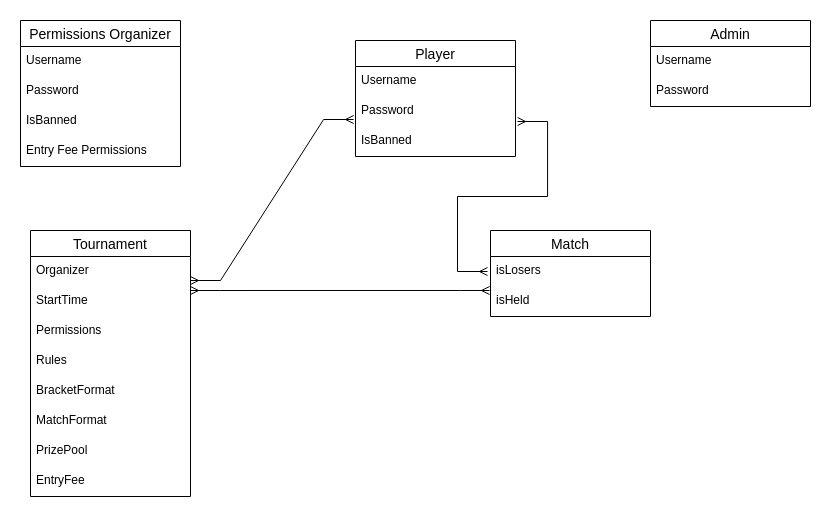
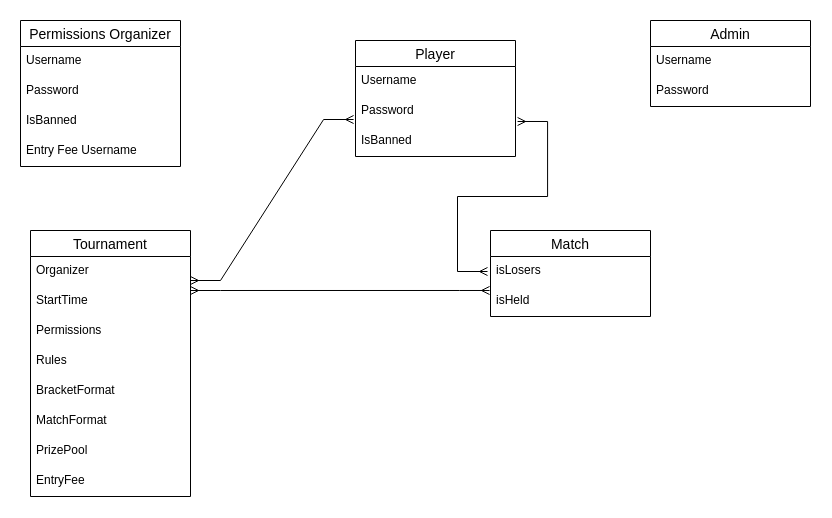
  <mxCell id="0" />
  <mxCell id="1" parent="0" />
  <mxCell id="2" value="" style="edgeStyle=entityRelationEdgeStyle;fontSize=12;html=1;endArrow=ERmany;startArrow=ERmany;rounded=0;exitX=1;exitY=0.5;exitDx=0;exitDy=0;entryX=-0.012;entryY=0.767;entryDx=0;entryDy=0;entryPerimeter=0;" parent="1" target="10" edge="1"><mxGeometry width="100" height="100" relative="1" as="geometry"><mxPoint x="190" y="280" as="sourcePoint" /><mxPoint x="250" y="190" as="targetPoint" /></mxGeometry></mxCell>
  <mxCell id="3" value="" style="edgeStyle=entityRelationEdgeStyle;fontSize=12;html=1;endArrow=ERmany;startArrow=ERmany;rounded=0;exitX=1.013;exitY=0.833;exitDx=0;exitDy=0;exitPerimeter=0;" parent="1" source="10" edge="1"><mxGeometry width="100" height="100" relative="1" as="geometry"><mxPoint x="420" y="194" as="sourcePoint" /><mxPoint x="487" y="271" as="targetPoint" /></mxGeometry></mxCell>
  <mxCell id="4" value="" style="edgeStyle=entityRelationEdgeStyle;fontSize=12;html=1;endArrow=ERmany;startArrow=ERmany;rounded=0;exitX=1;exitY=0.75;exitDx=0;exitDy=0;entryX=-0.006;entryY=0.133;entryDx=0;entryDy=0;entryPerimeter=0;" parent="1" target="7" edge="1"><mxGeometry width="100" height="100" relative="1" as="geometry"><mxPoint x="190" y="290" as="sourcePoint" /><mxPoint x="480" y="290" as="targetPoint" /></mxGeometry></mxCell>
  <mxCell id="5" value="Match" style="swimlane;fontStyle=0;childLayout=stackLayout;horizontal=1;startSize=26;horizontalStack=0;resizeParent=1;resizeParentMax=0;resizeLast=0;collapsible=1;marginBottom=0;align=center;fontSize=14;" vertex="1" parent="1"><mxGeometry x="490" y="230" width="160" height="86" as="geometry" /></mxCell>
  <mxCell id="6" value="isLosers" style="text;strokeColor=none;fillColor=none;spacingLeft=4;spacingRight=4;overflow=hidden;rotatable=0;points=[[0,0.5],[1,0.5]];portConstraint=eastwest;fontSize=12;whiteSpace=wrap;html=1;" vertex="1" parent="5"><mxGeometry y="26" width="160" height="30" as="geometry" /></mxCell>
  <mxCell id="7" value="isHeld" style="text;strokeColor=none;fillColor=none;spacingLeft=4;spacingRight=4;overflow=hidden;rotatable=0;points=[[0,0.5],[1,0.5]];portConstraint=eastwest;fontSize=12;whiteSpace=wrap;html=1;" vertex="1" parent="5"><mxGeometry y="56" width="160" height="30" as="geometry" /></mxCell>
  <mxCell id="8" value="Player" style="swimlane;fontStyle=0;childLayout=stackLayout;horizontal=1;startSize=26;horizontalStack=0;resizeParent=1;resizeParentMax=0;resizeLast=0;collapsible=1;marginBottom=0;align=center;fontSize=14;" vertex="1" parent="1"><mxGeometry x="355" y="40" width="160" height="116" as="geometry" /></mxCell>
  <mxCell id="9" value="Username" style="text;strokeColor=none;fillColor=none;spacingLeft=4;spacingRight=4;overflow=hidden;rotatable=0;points=[[0,0.5],[1,0.5]];portConstraint=eastwest;fontSize=12;whiteSpace=wrap;html=1;" vertex="1" parent="8"><mxGeometry y="26" width="160" height="30" as="geometry" /></mxCell>
  <mxCell id="10" value="Password" style="text;strokeColor=none;fillColor=none;spacingLeft=4;spacingRight=4;overflow=hidden;rotatable=0;points=[[0,0.5],[1,0.5]];portConstraint=eastwest;fontSize=12;whiteSpace=wrap;html=1;" vertex="1" parent="8"><mxGeometry y="56" width="160" height="30" as="geometry" /></mxCell>
  <mxCell id="11" value="IsBanned" style="text;strokeColor=none;fillColor=none;spacingLeft=4;spacingRight=4;overflow=hidden;rotatable=0;points=[[0,0.5],[1,0.5]];portConstraint=eastwest;fontSize=12;whiteSpace=wrap;html=1;" vertex="1" parent="8"><mxGeometry y="86" width="160" height="30" as="geometry" /></mxCell>
  <mxCell id="12" value="Admin" style="swimlane;fontStyle=0;childLayout=stackLayout;horizontal=1;startSize=26;horizontalStack=0;resizeParent=1;resizeParentMax=0;resizeLast=0;collapsible=1;marginBottom=0;align=center;fontSize=14;" vertex="1" parent="1"><mxGeometry x="650" y="20" width="160" height="86" as="geometry" /></mxCell>
  <mxCell id="13" value="Username" style="text;strokeColor=none;fillColor=none;spacingLeft=4;spacingRight=4;overflow=hidden;rotatable=0;points=[[0,0.5],[1,0.5]];portConstraint=eastwest;fontSize=12;whiteSpace=wrap;html=1;" vertex="1" parent="12"><mxGeometry y="26" width="160" height="30" as="geometry" /></mxCell>
  <mxCell id="14" value="Password" style="text;strokeColor=none;fillColor=none;spacingLeft=4;spacingRight=4;overflow=hidden;rotatable=0;points=[[0,0.5],[1,0.5]];portConstraint=eastwest;fontSize=12;whiteSpace=wrap;html=1;" vertex="1" parent="12"><mxGeometry y="56" width="160" height="30" as="geometry" /></mxCell>
  <mxCell id="15" value="Tournament" style="swimlane;fontStyle=0;childLayout=stackLayout;horizontal=1;startSize=26;horizontalStack=0;resizeParent=1;resizeParentMax=0;resizeLast=0;collapsible=1;marginBottom=0;align=center;fontSize=14;movable=1;resizable=1;rotatable=1;deletable=1;editable=1;locked=0;connectable=1;" vertex="1" parent="1"><mxGeometry x="30" y="230" width="160" height="266" as="geometry"><mxRectangle x="100" y="280" width="110" height="30" as="alternateBounds" /></mxGeometry></mxCell>
  <mxCell id="16" value="Organizer" style="text;strokeColor=none;fillColor=none;spacingLeft=4;spacingRight=4;overflow=hidden;rotatable=0;points=[[0,0.5],[1,0.5]];portConstraint=eastwest;fontSize=12;whiteSpace=wrap;html=1;" vertex="1" parent="15"><mxGeometry y="26" width="160" height="30" as="geometry" /></mxCell>
  <mxCell id="17" value="StartTime" style="text;strokeColor=none;fillColor=none;spacingLeft=4;spacingRight=4;overflow=hidden;rotatable=0;points=[[0,0.5],[1,0.5]];portConstraint=eastwest;fontSize=12;whiteSpace=wrap;html=1;" vertex="1" parent="15"><mxGeometry y="56" width="160" height="30" as="geometry" /></mxCell>
  <mxCell id="18" value="Permissions" style="text;strokeColor=none;fillColor=none;spacingLeft=4;spacingRight=4;overflow=hidden;rotatable=0;points=[[0,0.5],[1,0.5]];portConstraint=eastwest;fontSize=12;whiteSpace=wrap;html=1;" vertex="1" parent="15"><mxGeometry y="86" width="160" height="30" as="geometry" /></mxCell>
  <mxCell id="19" value="Rules" style="text;strokeColor=none;fillColor=none;spacingLeft=4;spacingRight=4;overflow=hidden;rotatable=0;points=[[0,0.5],[1,0.5]];portConstraint=eastwest;fontSize=12;whiteSpace=wrap;html=1;" vertex="1" parent="15"><mxGeometry y="116" width="160" height="30" as="geometry" /></mxCell>
  <mxCell id="20" value="BracketFormat" style="text;strokeColor=none;fillColor=none;spacingLeft=4;spacingRight=4;overflow=hidden;rotatable=0;points=[[0,0.5],[1,0.5]];portConstraint=eastwest;fontSize=12;whiteSpace=wrap;html=1;" vertex="1" parent="15"><mxGeometry y="146" width="160" height="30" as="geometry" /></mxCell>
  <mxCell id="21" value="MatchFormat" style="text;strokeColor=none;fillColor=none;spacingLeft=4;spacingRight=4;overflow=hidden;rotatable=0;points=[[0,0.5],[1,0.5]];portConstraint=eastwest;fontSize=12;whiteSpace=wrap;html=1;" vertex="1" parent="15"><mxGeometry y="176" width="160" height="30" as="geometry" /></mxCell>
  <mxCell id="22" value="PrizePool" style="text;strokeColor=none;fillColor=none;spacingLeft=4;spacingRight=4;overflow=hidden;rotatable=0;points=[[0,0.5],[1,0.5]];portConstraint=eastwest;fontSize=12;whiteSpace=wrap;html=1;" vertex="1" parent="15"><mxGeometry y="206" width="160" height="30" as="geometry" /></mxCell>
  <mxCell id="23" value="EntryFee" style="text;strokeColor=none;fillColor=none;spacingLeft=4;spacingRight=4;overflow=hidden;rotatable=0;points=[[0,0.5],[1,0.5]];portConstraint=eastwest;fontSize=12;whiteSpace=wrap;html=1;" vertex="1" parent="15"><mxGeometry y="236" width="160" height="30" as="geometry" /></mxCell>
  <mxCell id="24" value="Permissions Organizer" style="swimlane;fontStyle=0;childLayout=stackLayout;horizontal=1;startSize=26;horizontalStack=0;resizeParent=1;resizeParentMax=0;resizeLast=0;collapsible=1;marginBottom=0;align=center;fontSize=14;" vertex="1" parent="1"><mxGeometry x="20" y="20" width="160" height="146" as="geometry" /></mxCell>
  <mxCell id="25" value="Username" style="text;strokeColor=none;fillColor=none;spacingLeft=4;spacingRight=4;overflow=hidden;rotatable=0;points=[[0,0.5],[1,0.5]];portConstraint=eastwest;fontSize=12;whiteSpace=wrap;html=1;" vertex="1" parent="24"><mxGeometry y="26" width="160" height="30" as="geometry" /></mxCell>
  <mxCell id="26" value="Password" style="text;strokeColor=none;fillColor=none;spacingLeft=4;spacingRight=4;overflow=hidden;rotatable=0;points=[[0,0.5],[1,0.5]];portConstraint=eastwest;fontSize=12;whiteSpace=wrap;html=1;" vertex="1" parent="24"><mxGeometry y="56" width="160" height="30" as="geometry" /></mxCell>
  <mxCell id="27" value="IsBanned" style="text;strokeColor=none;fillColor=none;spacingLeft=4;spacingRight=4;overflow=hidden;rotatable=0;points=[[0,0.5],[1,0.5]];portConstraint=eastwest;fontSize=12;whiteSpace=wrap;html=1;" vertex="1" parent="24"><mxGeometry y="86" width="160" height="30" as="geometry" /></mxCell>
- <mxCell id="28" value="Entry Fee Permissions" style="text;strokeColor=none;fillColor=none;spacingLeft=4;spacingRight=4;overflow=hidden;rotatable=0;points=[[0,0.5],[1,0.5]];portConstraint=eastwest;fontSize=12;whiteSpace=wrap;html=1;" vertex="1" parent="24"><mxGeometry y="116" width="160" height="30" as="geometry" /></mxCell>
+ <mxCell id="28" value="Entry Fee Username" style="text;strokeColor=none;fillColor=none;spacingLeft=4;spacingRight=4;overflow=hidden;rotatable=0;points=[[0,0.5],[1,0.5]];portConstraint=eastwest;fontSize=12;whiteSpace=wrap;html=1;" vertex="1" parent="24"><mxGeometry y="116" width="160" height="30" as="geometry" /></mxCell>
